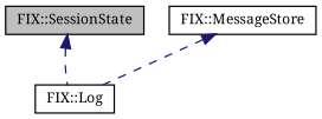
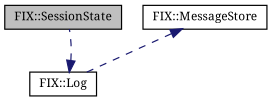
  digraph {
    fontname="Noto Serif"
    node [color=black fillcolor=white fontname="Noto Serif" fontsize=10 shape=record style=filled]
    edge [color=midnightblue dir=back fontname="Noto Serif" fontsize=10 labelfontname=Helvetica labelfontsize=10 style=dashed]
    n1 [fillcolor=grey75 fontcolor=black height=0.2 label="FIX::SessionState" width=0.4]
    n2 [height=0.2 label="FIX::MessageStore" width=0.4]
    n3 [height=0.2 label="FIX::Log" width=0.4]
    n2 -> n3
-   n1 -> n3
+   n3 -> n1
  }
